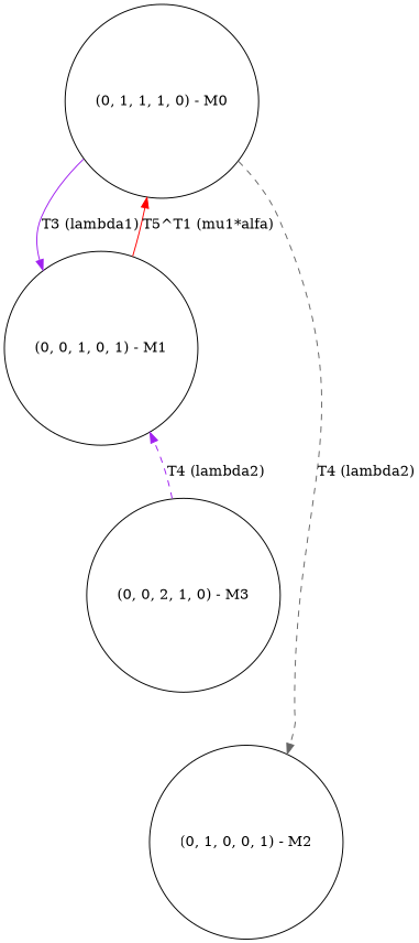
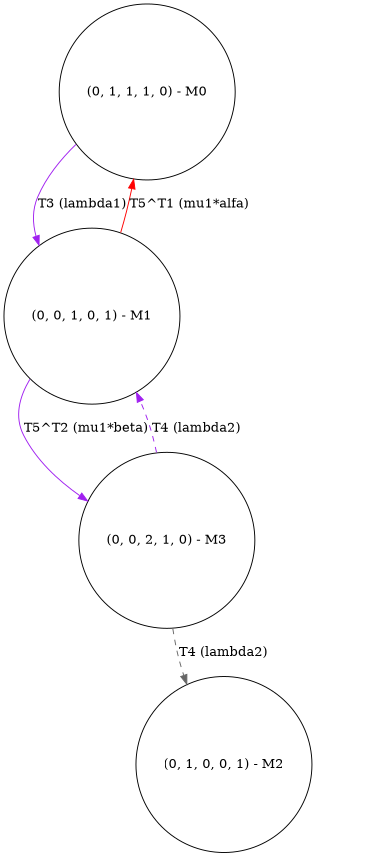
  digraph {
    rankdir=TD
    node [shape=circle]
    edge [color=purple style=solid]
    n1 [label="(0, 1, 1, 1, 0) - M0"]
    n2 [label="(0, 0, 1, 0, 1) - M1"]
    n3 [label="(0, 1, 0, 0, 1) - M2"]
    n4 [label="(0, 0, 2, 1, 0) - M3"]
    n1 -> n2 [label="T3 (lambda1)"]
-   n1 -> n3 [color=gray40 label="T4 (lambda2)" style=dashed]
+   n4 -> n3 [color=gray40 label="T4 (lambda2)" style=dashed]
    n2 -> n1 [color=red label="T5^T1 (mu1*alfa)"]
+   n2 -> n4 [label="T5^T2 (mu1*beta)"]
    n4 -> n2 [label="T4 (lambda2)" style=dashed]
  }
